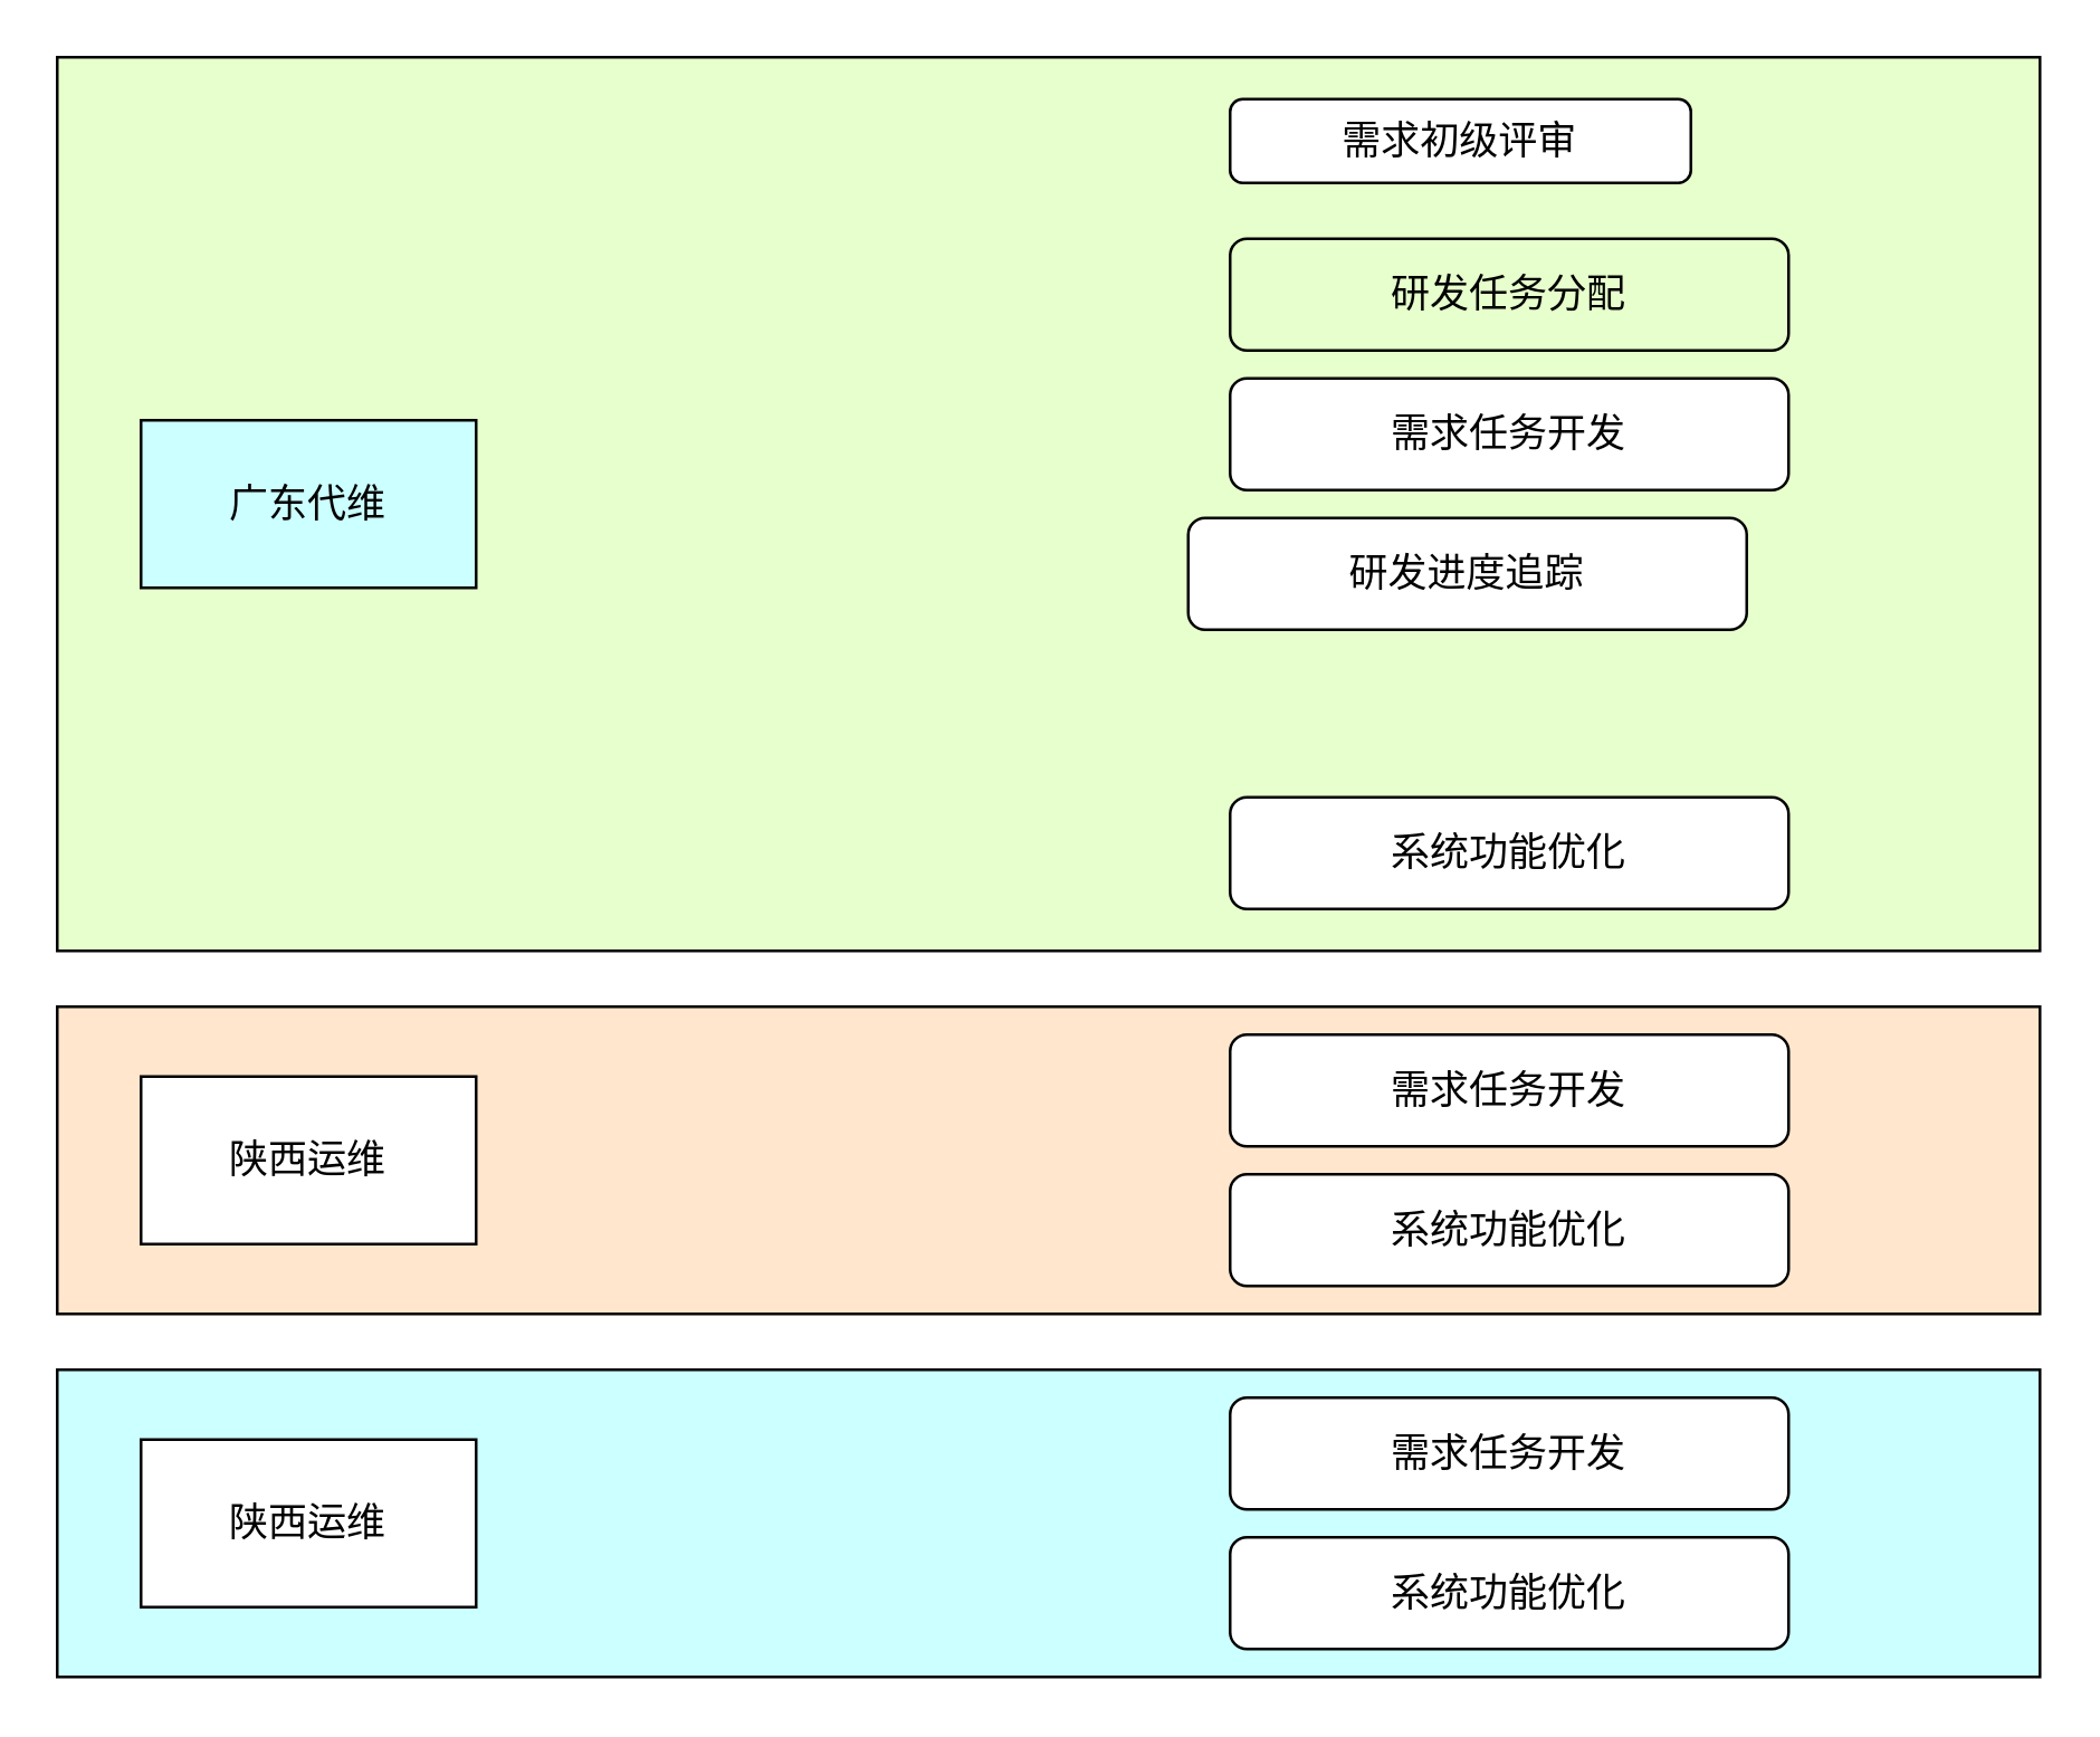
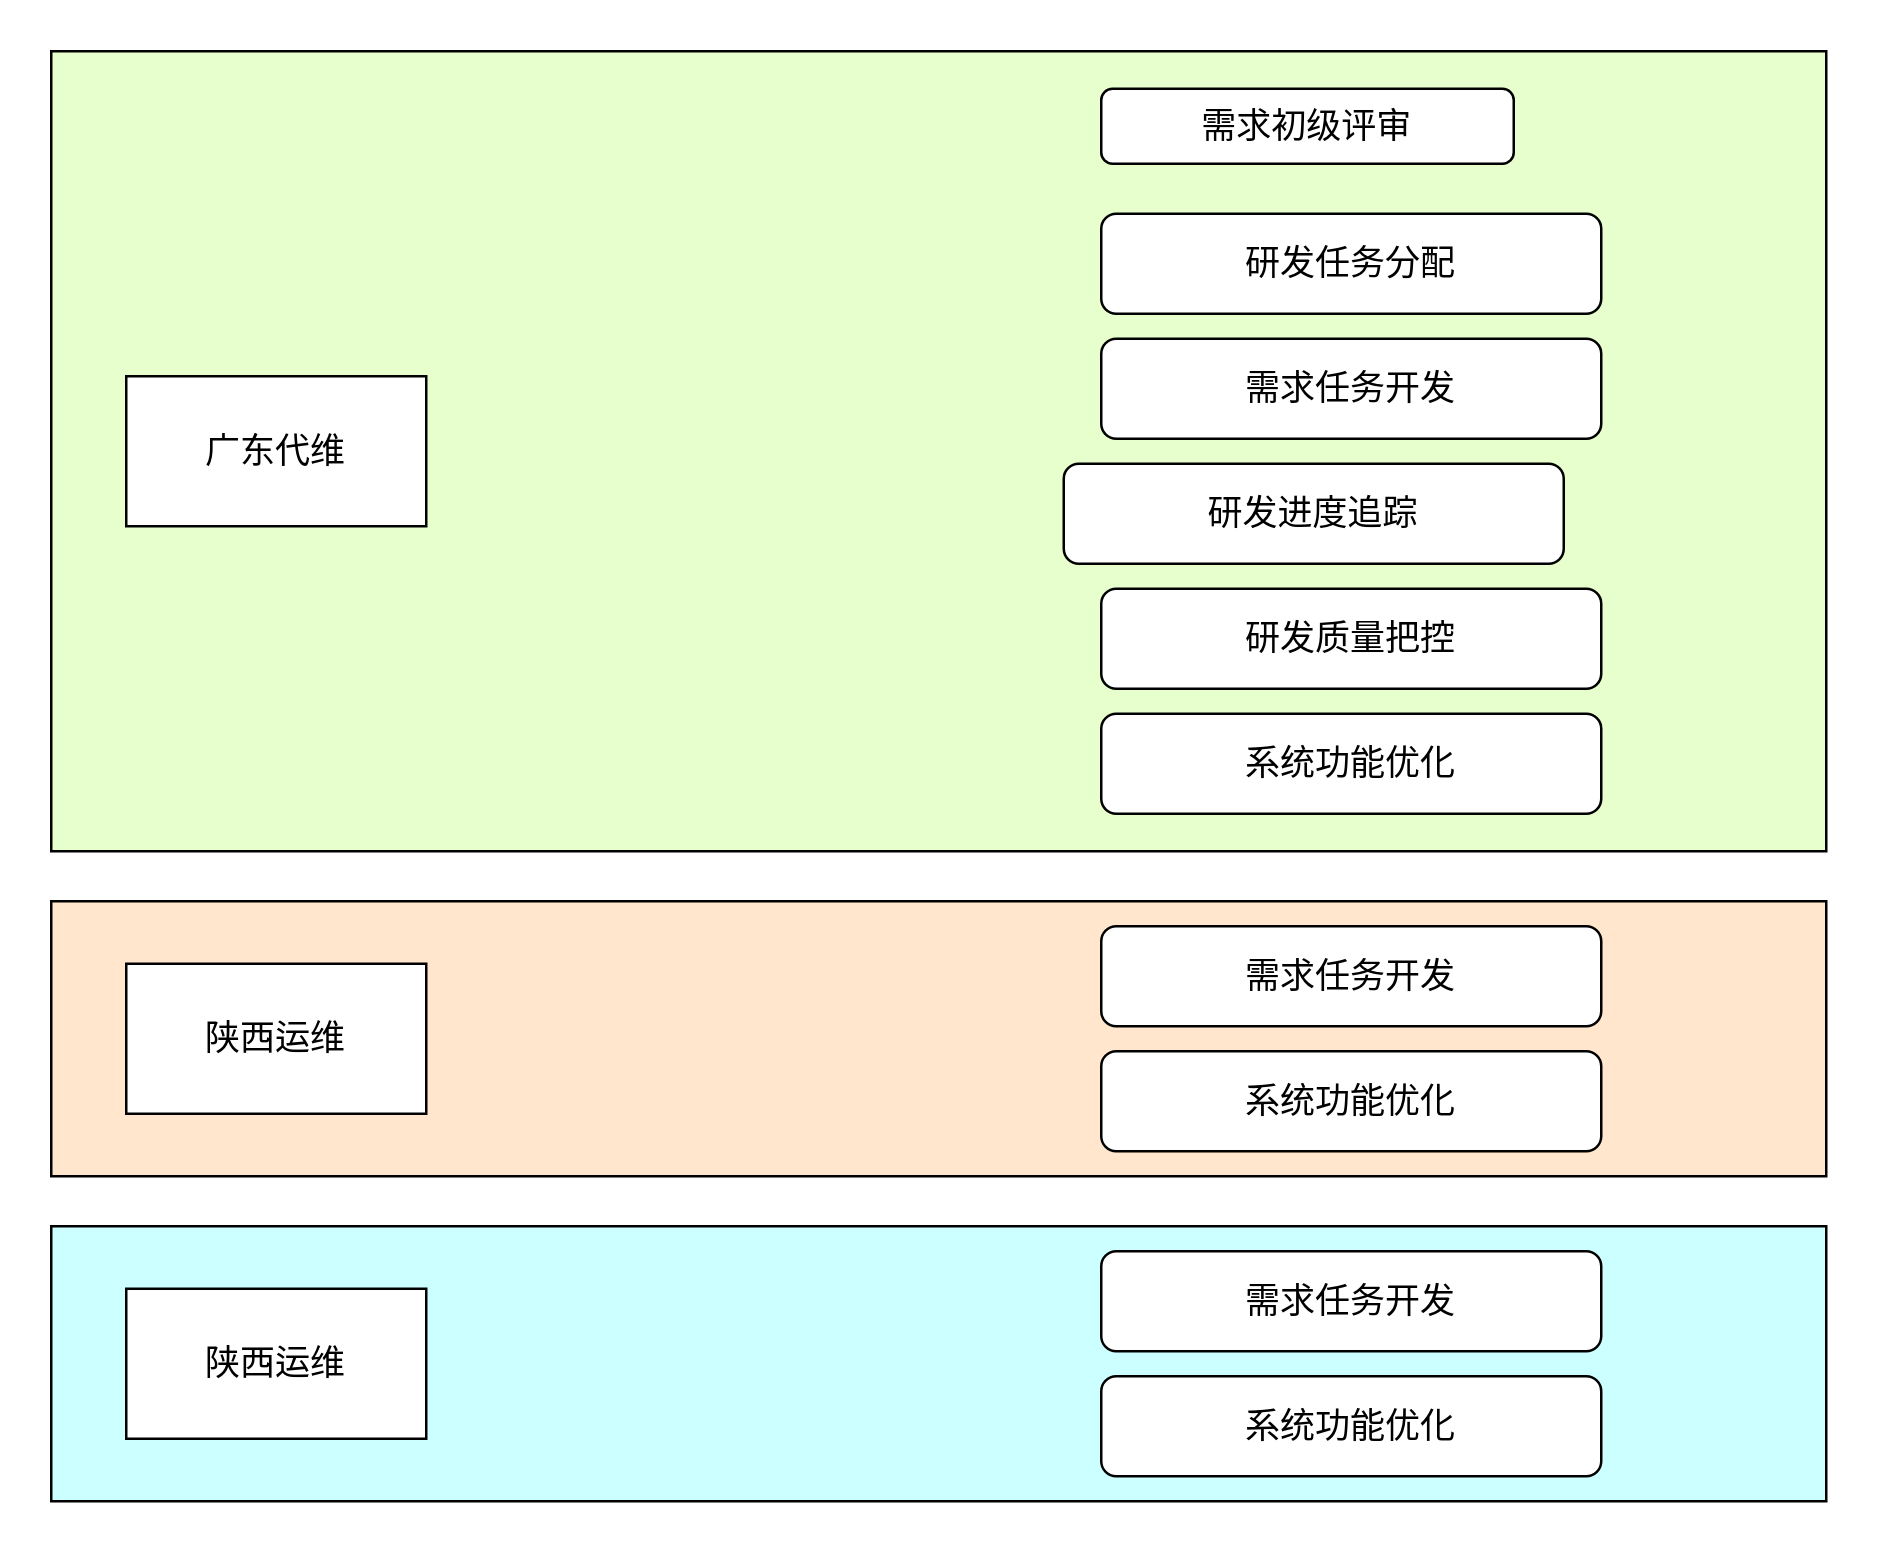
  <mxCell id="0" />
  <mxCell id="1" parent="0" />
  <mxCell id="2" value="&lt;span style=&quot;font-size:10.5pt;mso-bidi-font-size:11.0pt;&lt;br/&gt;font-family:等线;mso-ascii-theme-font:minor-latin;mso-fareast-theme-font:minor-fareast;&lt;br/&gt;mso-hansi-theme-font:minor-latin;mso-bidi-font-family:&amp;quot;Times New Roman&amp;quot;;&lt;br/&gt;mso-bidi-theme-font:minor-bidi;mso-ansi-language:EN-US;mso-fareast-language:&lt;br/&gt;ZH-CN;mso-bidi-language:AR-SA&quot;&gt;需求任务开发&lt;/span&gt;" style="rounded=1;whiteSpace=wrap;html=1;" vertex="1" parent="1"><mxGeometry x="440" y="370" width="200" height="40" as="geometry" /></mxCell>
  <mxCell id="3" value="" style="rounded=0;whiteSpace=wrap;html=1;labelBackgroundColor=#99FF99;fillColor=#E6FFCC;" vertex="1" parent="1"><mxGeometry x="20" y="20" width="710" height="320" as="geometry" /></mxCell>
  <mxCell id="4" value="&lt;span style=&quot;font-size:10.5pt;mso-bidi-font-size:11.0pt;&lt;br/&gt;font-family:等线;mso-ascii-theme-font:minor-latin;mso-fareast-theme-font:minor-fareast;&lt;br/&gt;mso-hansi-theme-font:minor-latin;mso-bidi-font-family:&amp;quot;Times New Roman&amp;quot;;&lt;br/&gt;mso-bidi-theme-font:minor-bidi;mso-ansi-language:EN-US;mso-fareast-language:&lt;br/&gt;ZH-CN;mso-bidi-language:AR-SA&quot;&gt;需求初级评审&lt;/span&gt;" style="rounded=1;whiteSpace=wrap;html=1;" vertex="1" parent="1"><mxGeometry x="440" y="35" width="165" height="30" as="geometry" /></mxCell>
- <mxCell id="5" value="&lt;span style=&quot;font-size:10.5pt;mso-bidi-font-size:11.0pt;&lt;br/&gt;font-family:等线;mso-ascii-theme-font:minor-latin;mso-fareast-theme-font:minor-fareast;&lt;br/&gt;mso-hansi-theme-font:minor-latin;mso-bidi-font-family:&amp;quot;Times New Roman&amp;quot;;&lt;br/&gt;mso-bidi-theme-font:minor-bidi;mso-ansi-language:EN-US;mso-fareast-language:&lt;br/&gt;ZH-CN;mso-bidi-language:AR-SA&quot;&gt;研发任务分配&lt;/span&gt;" style="rounded=1;whiteSpace=wrap;html=1;fillColor=#e6ffcc;" vertex="1" parent="1"><mxGeometry x="440" y="85" width="200" height="40" as="geometry" /></mxCell>
+ <mxCell id="5" value="&lt;span style=&quot;font-size:10.5pt;mso-bidi-font-size:11.0pt;&lt;br/&gt;font-family:等线;mso-ascii-theme-font:minor-latin;mso-fareast-theme-font:minor-fareast;&lt;br/&gt;mso-hansi-theme-font:minor-latin;mso-bidi-font-family:&amp;quot;Times New Roman&amp;quot;;&lt;br/&gt;mso-bidi-theme-font:minor-bidi;mso-ansi-language:EN-US;mso-fareast-language:&lt;br/&gt;ZH-CN;mso-bidi-language:AR-SA&quot;&gt;研发任务分配&lt;/span&gt;" style="rounded=1;whiteSpace=wrap;html=1;" vertex="1" parent="1"><mxGeometry x="440" y="85" width="200" height="40" as="geometry" /></mxCell>
  <mxCell id="6" value="&lt;span style=&quot;font-size:10.5pt;mso-bidi-font-size:11.0pt;&lt;br/&gt;font-family:等线;mso-ascii-theme-font:minor-latin;mso-fareast-theme-font:minor-fareast;&lt;br/&gt;mso-hansi-theme-font:minor-latin;mso-bidi-font-family:&amp;quot;Times New Roman&amp;quot;;&lt;br/&gt;mso-bidi-theme-font:minor-bidi;mso-ansi-language:EN-US;mso-fareast-language:&lt;br/&gt;ZH-CN;mso-bidi-language:AR-SA&quot;&gt;需求任务开发&lt;/span&gt;" style="rounded=1;whiteSpace=wrap;html=1;" vertex="1" parent="1"><mxGeometry x="440" y="135" width="200" height="40" as="geometry" /></mxCell>
  <mxCell id="7" value="&lt;span style=&quot;font-size:10.5pt;mso-bidi-font-size:11.0pt;&lt;br/&gt;font-family:等线;mso-ascii-theme-font:minor-latin;mso-fareast-theme-font:minor-fareast;&lt;br/&gt;mso-hansi-theme-font:minor-latin;mso-bidi-font-family:&amp;quot;Times New Roman&amp;quot;;&lt;br/&gt;mso-bidi-theme-font:minor-bidi;mso-ansi-language:EN-US;mso-fareast-language:&lt;br/&gt;ZH-CN;mso-bidi-language:AR-SA&quot;&gt;研发进度追踪&lt;/span&gt;" style="rounded=1;whiteSpace=wrap;html=1;" vertex="1" parent="1"><mxGeometry x="425" y="185" width="200" height="40" as="geometry" /></mxCell>
+ <mxCell id="8" value="&lt;span style=&quot;font-size:10.5pt;mso-bidi-font-size:11.0pt;&lt;br/&gt;font-family:等线;mso-ascii-theme-font:minor-latin;mso-fareast-theme-font:minor-fareast;&lt;br/&gt;mso-hansi-theme-font:minor-latin;mso-bidi-font-family:&amp;quot;Times New Roman&amp;quot;;&lt;br/&gt;mso-bidi-theme-font:minor-bidi;mso-ansi-language:EN-US;mso-fareast-language:&lt;br/&gt;ZH-CN;mso-bidi-language:AR-SA&quot;&gt;研发质量把控&lt;/span&gt;" style="rounded=1;whiteSpace=wrap;html=1;" vertex="1" parent="1"><mxGeometry x="440" y="235" width="200" height="40" as="geometry" /></mxCell>
  <mxCell id="9" value="&lt;span style=&quot;font-size:10.5pt;mso-bidi-font-size:11.0pt;&lt;br/&gt;font-family:等线;mso-ascii-theme-font:minor-latin;mso-fareast-theme-font:minor-fareast;&lt;br/&gt;mso-hansi-theme-font:minor-latin;mso-bidi-font-family:&amp;quot;Times New Roman&amp;quot;;&lt;br/&gt;mso-bidi-theme-font:minor-bidi;mso-ansi-language:EN-US;mso-fareast-language:&lt;br/&gt;ZH-CN;mso-bidi-language:AR-SA&quot;&gt;系统功能优化&lt;/span&gt;" style="rounded=1;whiteSpace=wrap;html=1;" vertex="1" parent="1"><mxGeometry x="440" y="285" width="200" height="40" as="geometry" /></mxCell>
- <mxCell id="10" value="&lt;span style=&quot;font-size: 14px;&quot;&gt;广东代维&lt;/span&gt;" style="rounded=0;whiteSpace=wrap;html=1;fillColor=#ccffff;" vertex="1" parent="1"><mxGeometry x="50" y="150" width="120" height="60" as="geometry" /></mxCell>
+ <mxCell id="10" value="&lt;span style=&quot;font-size: 14px;&quot;&gt;广东代维&lt;/span&gt;" style="rounded=0;whiteSpace=wrap;html=1;" vertex="1" parent="1"><mxGeometry x="50" y="150" width="120" height="60" as="geometry" /></mxCell>
  <mxCell id="11" value="" style="rounded=0;whiteSpace=wrap;html=1;fillColor=#FFE6CC;" vertex="1" parent="1"><mxGeometry x="20" y="360" width="710" height="110" as="geometry" /></mxCell>
  <mxCell id="12" value="&lt;span style=&quot;font-size: 14px;&quot;&gt;陕西运维&lt;/span&gt;" style="rounded=0;whiteSpace=wrap;html=1;" vertex="1" parent="1"><mxGeometry x="50" y="385" width="120" height="60" as="geometry" /></mxCell>
  <mxCell id="13" value="&lt;span style=&quot;font-size:10.5pt;mso-bidi-font-size:11.0pt;&lt;br/&gt;font-family:等线;mso-ascii-theme-font:minor-latin;mso-fareast-theme-font:minor-fareast;&lt;br/&gt;mso-hansi-theme-font:minor-latin;mso-bidi-font-family:&amp;quot;Times New Roman&amp;quot;;&lt;br/&gt;mso-bidi-theme-font:minor-bidi;mso-ansi-language:EN-US;mso-fareast-language:&lt;br/&gt;ZH-CN;mso-bidi-language:AR-SA&quot;&gt;需求任务开发&lt;/span&gt;" style="rounded=1;whiteSpace=wrap;html=1;" vertex="1" parent="1"><mxGeometry x="440" y="370" width="200" height="40" as="geometry" /></mxCell>
  <mxCell id="14" value="&lt;span style=&quot;font-size:10.5pt;mso-bidi-font-size:11.0pt;&lt;br/&gt;font-family:等线;mso-ascii-theme-font:minor-latin;mso-fareast-theme-font:minor-fareast;&lt;br/&gt;mso-hansi-theme-font:minor-latin;mso-bidi-font-family:&amp;quot;Times New Roman&amp;quot;;&lt;br/&gt;mso-bidi-theme-font:minor-bidi;mso-ansi-language:EN-US;mso-fareast-language:&lt;br/&gt;ZH-CN;mso-bidi-language:AR-SA&quot;&gt;系统功能优化&lt;/span&gt;" style="rounded=1;whiteSpace=wrap;html=1;" vertex="1" parent="1"><mxGeometry x="440" y="420" width="200" height="40" as="geometry" /></mxCell>
  <mxCell id="15" value="&lt;span style=&quot;font-size:10.5pt;mso-bidi-font-size:11.0pt;&lt;br/&gt;font-family:等线;mso-ascii-theme-font:minor-latin;mso-fareast-theme-font:minor-fareast;&lt;br/&gt;mso-hansi-theme-font:minor-latin;mso-bidi-font-family:&amp;quot;Times New Roman&amp;quot;;&lt;br/&gt;mso-bidi-theme-font:minor-bidi;mso-ansi-language:EN-US;mso-fareast-language:&lt;br/&gt;ZH-CN;mso-bidi-language:AR-SA&quot;&gt;需求任务开发&lt;/span&gt;" style="rounded=1;whiteSpace=wrap;html=1;" vertex="1" parent="1"><mxGeometry x="440" y="500" width="200" height="40" as="geometry" /></mxCell>
  <mxCell id="16" value="" style="rounded=0;whiteSpace=wrap;html=1;fillColor=#CCFFFF;" vertex="1" parent="1"><mxGeometry x="20" y="490" width="710" height="110" as="geometry" /></mxCell>
  <mxCell id="17" value="&lt;span style=&quot;font-size: 14px;&quot;&gt;陕西运维&lt;/span&gt;" style="rounded=0;whiteSpace=wrap;html=1;" vertex="1" parent="1"><mxGeometry x="50" y="515" width="120" height="60" as="geometry" /></mxCell>
  <mxCell id="18" value="&lt;span style=&quot;font-size:10.5pt;mso-bidi-font-size:11.0pt;&lt;br/&gt;font-family:等线;mso-ascii-theme-font:minor-latin;mso-fareast-theme-font:minor-fareast;&lt;br/&gt;mso-hansi-theme-font:minor-latin;mso-bidi-font-family:&amp;quot;Times New Roman&amp;quot;;&lt;br/&gt;mso-bidi-theme-font:minor-bidi;mso-ansi-language:EN-US;mso-fareast-language:&lt;br/&gt;ZH-CN;mso-bidi-language:AR-SA&quot;&gt;需求任务开发&lt;/span&gt;" style="rounded=1;whiteSpace=wrap;html=1;" vertex="1" parent="1"><mxGeometry x="440" y="500" width="200" height="40" as="geometry" /></mxCell>
  <mxCell id="19" value="&lt;span style=&quot;font-size:10.5pt;mso-bidi-font-size:11.0pt;&lt;br/&gt;font-family:等线;mso-ascii-theme-font:minor-latin;mso-fareast-theme-font:minor-fareast;&lt;br/&gt;mso-hansi-theme-font:minor-latin;mso-bidi-font-family:&amp;quot;Times New Roman&amp;quot;;&lt;br/&gt;mso-bidi-theme-font:minor-bidi;mso-ansi-language:EN-US;mso-fareast-language:&lt;br/&gt;ZH-CN;mso-bidi-language:AR-SA&quot;&gt;系统功能优化&lt;/span&gt;" style="rounded=1;whiteSpace=wrap;html=1;" vertex="1" parent="1"><mxGeometry x="440" y="550" width="200" height="40" as="geometry" /></mxCell>
